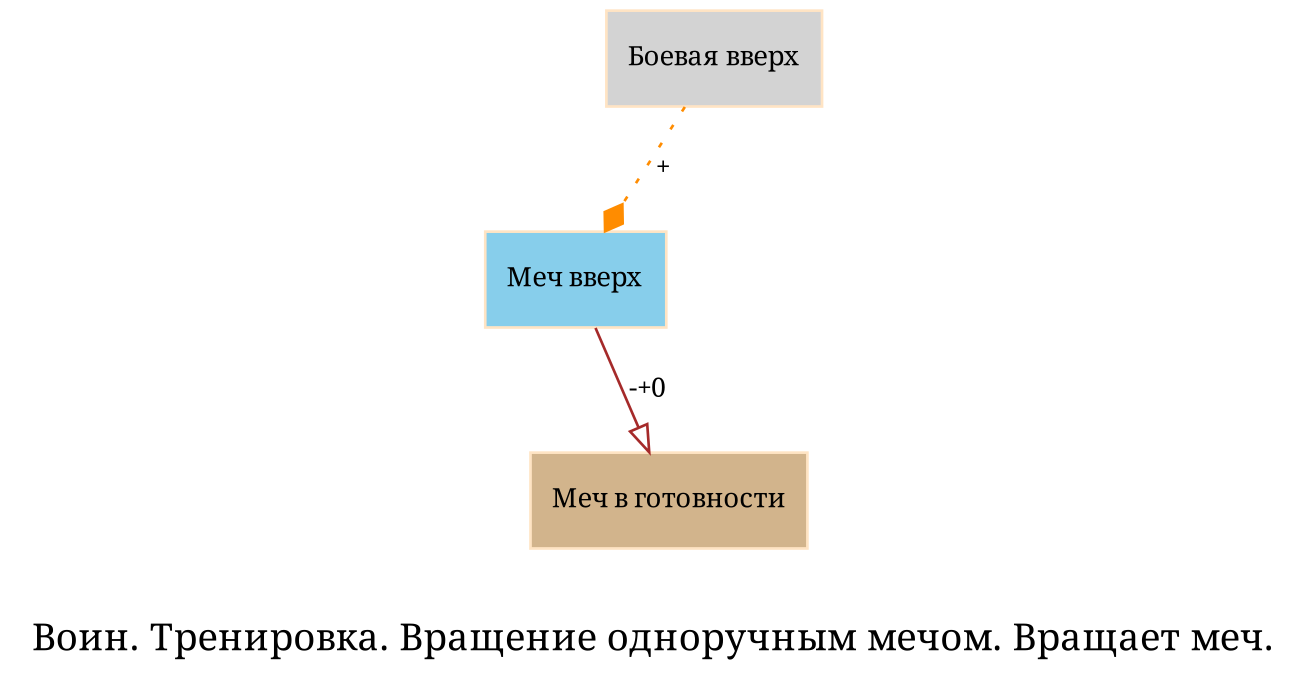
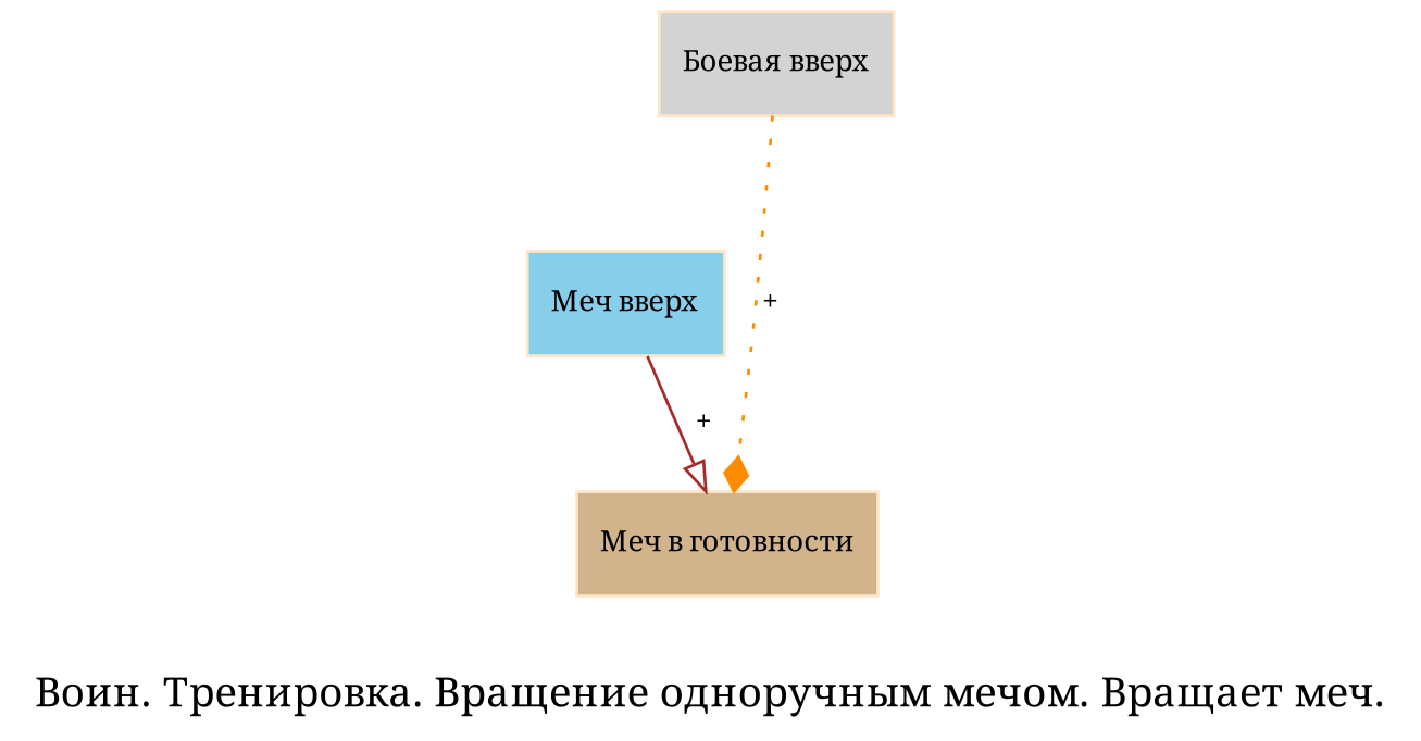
  digraph {
    clusterrank=global
    color=lightgrey
    concentrate=true
    fontname="Noto Serif"
    label="Воин. Тренировка. Вращение одноручным мечом. Вращает меч."
    node [color=bisque fontname="Noto Serif" fontsize=10 shape=box style=filled]
    edge [fontname="Noto Serif" fontsize=10]
    n1 [fillcolor=lightgrey label="Боевая вверх"]
    "Меч вверх" [fillcolor=skyblue]
    "Меч в готовности" [fillcolor=tan]
    subgraph cluster_1 {
      n1
      "Меч вверх"
      "Меч в готовности"
    }
-   n1 -> "Меч вверх" [arrowhead=diamond color=darkorange label="+" style=dotted]
-   "Меч вверх" -> "Меч в готовности" [arrowhead=onormal color=brown label="-+0" style=solid]
+   n1 -> "Меч в готовности" [arrowhead=diamond color=darkorange label="+" style=dotted]
+   "Меч вверх" -> "Меч в готовности" [arrowhead=onormal color=brown label="+" style=solid]
  }
